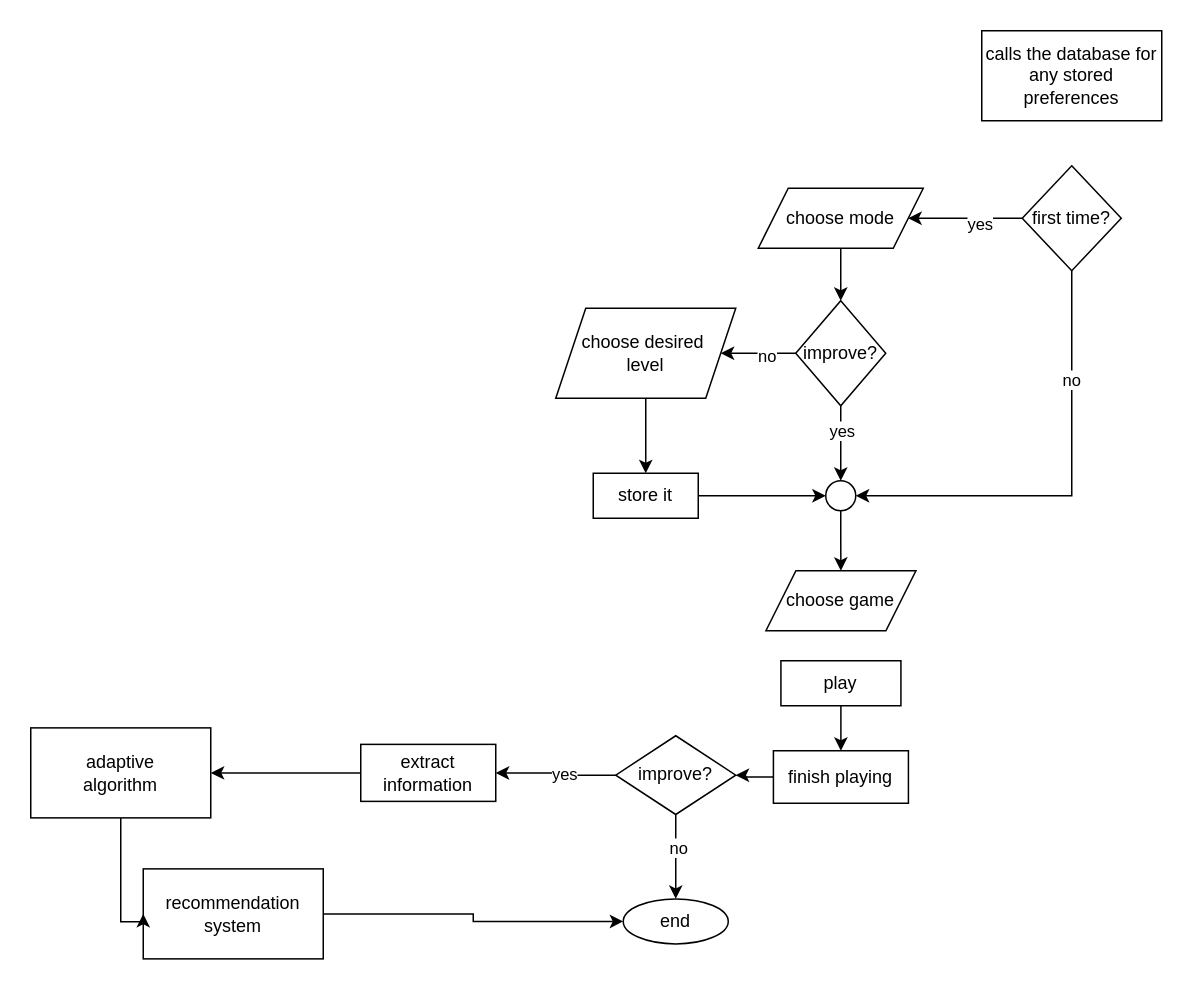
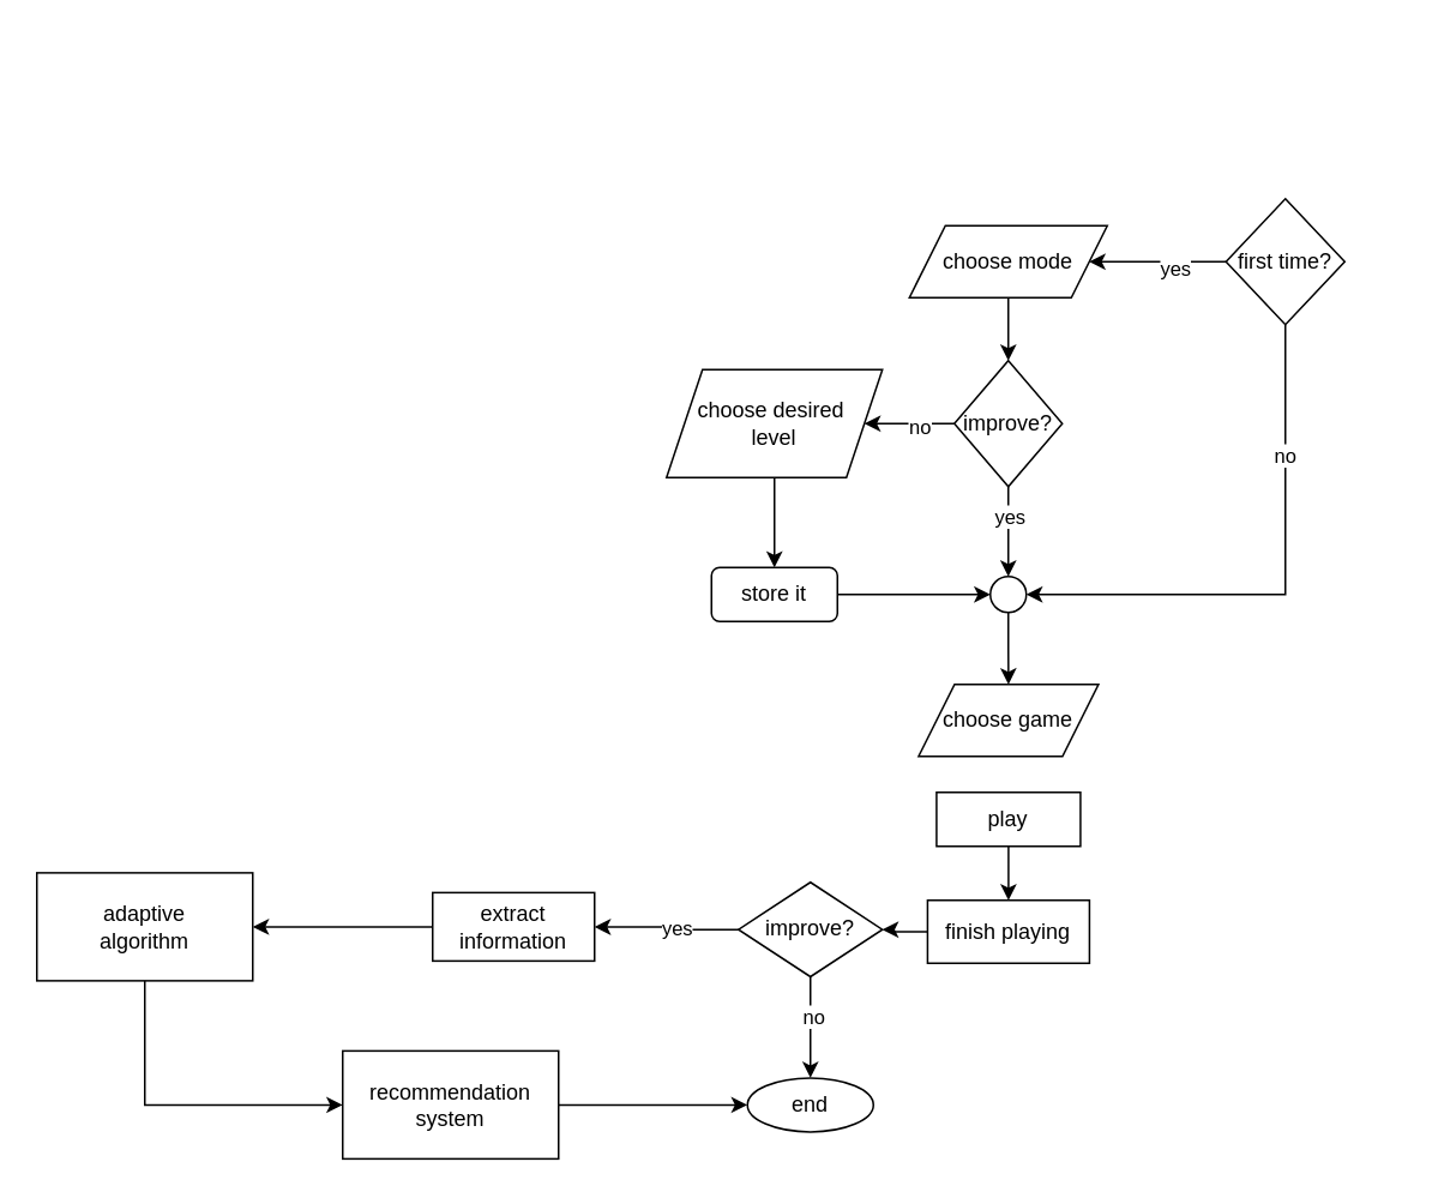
  <mxCell id="0" />
  <mxCell id="1" parent="0" />
- <mxCell id="2" value="calls the database for any stored preferences" style="rounded=0;whiteSpace=wrap;html=1;" parent="1" vertex="1"><mxGeometry x="654" y="20" width="120" height="60" as="geometry" /></mxCell>
  <mxCell id="3" value="" style="edgeStyle=orthogonalEdgeStyle;rounded=0;orthogonalLoop=1;jettySize=auto;html=1;" parent="1" source="7" target="9" edge="1"><mxGeometry relative="1" as="geometry" /></mxCell>
  <mxCell id="4" value="yes" style="edgeLabel;html=1;align=center;verticalAlign=middle;resizable=0;points=[];" parent="3" vertex="1" connectable="0"><mxGeometry x="-0.233" y="3" relative="1" as="geometry"><mxPoint as="offset" /></mxGeometry></mxCell>
  <mxCell id="5" style="edgeStyle=orthogonalEdgeStyle;rounded=0;orthogonalLoop=1;jettySize=auto;html=1;entryX=1;entryY=0.5;entryDx=0;entryDy=0;" edge="1" parent="1" source="7" target="37"><mxGeometry relative="1" as="geometry"><Array as="points"><mxPoint x="714" y="330" /></Array></mxGeometry></mxCell>
  <mxCell id="6" value="no" style="edgeLabel;html=1;align=center;verticalAlign=middle;resizable=0;points=[];" vertex="1" connectable="0" parent="5"><mxGeometry x="-0.51" y="-1" relative="1" as="geometry"><mxPoint as="offset" /></mxGeometry></mxCell>
  <mxCell id="7" value="first time?" style="rhombus;whiteSpace=wrap;html=1;" parent="1" vertex="1"><mxGeometry x="681" y="110" width="66" height="70" as="geometry" /></mxCell>
  <mxCell id="8" value="" style="edgeStyle=orthogonalEdgeStyle;rounded=0;orthogonalLoop=1;jettySize=auto;html=1;" parent="1" source="9" target="14" edge="1"><mxGeometry relative="1" as="geometry" /></mxCell>
  <mxCell id="9" value="choose mode" style="shape=parallelogram;perimeter=parallelogramPerimeter;whiteSpace=wrap;html=1;fixedSize=1;" parent="1" vertex="1"><mxGeometry x="505" y="125" width="110" height="40" as="geometry" /></mxCell>
  <mxCell id="10" value="" style="edgeStyle=orthogonalEdgeStyle;rounded=0;orthogonalLoop=1;jettySize=auto;html=1;" parent="1" source="14" target="16" edge="1"><mxGeometry relative="1" as="geometry" /></mxCell>
  <mxCell id="11" value="no" style="edgeLabel;html=1;align=center;verticalAlign=middle;resizable=0;points=[];" parent="10" vertex="1" connectable="0"><mxGeometry x="-0.212" y="1" relative="1" as="geometry"><mxPoint as="offset" /></mxGeometry></mxCell>
  <mxCell id="12" value="" style="edgeStyle=orthogonalEdgeStyle;rounded=0;orthogonalLoop=1;jettySize=auto;html=1;" edge="1" parent="1" source="14" target="37"><mxGeometry relative="1" as="geometry" /></mxCell>
  <mxCell id="13" value="yes" style="edgeLabel;html=1;align=center;verticalAlign=middle;resizable=0;points=[];" vertex="1" connectable="0" parent="12"><mxGeometry x="-0.355" relative="1" as="geometry"><mxPoint as="offset" /></mxGeometry></mxCell>
  <mxCell id="14" value="improve?" style="rhombus;whiteSpace=wrap;html=1;" parent="1" vertex="1"><mxGeometry x="530" y="200" width="60" height="70" as="geometry" /></mxCell>
  <mxCell id="15" value="" style="edgeStyle=orthogonalEdgeStyle;rounded=0;orthogonalLoop=1;jettySize=auto;html=1;" edge="1" parent="1" source="16" target="19"><mxGeometry relative="1" as="geometry" /></mxCell>
  <mxCell id="16" value="choose desired&amp;nbsp;&lt;div&gt;level&lt;/div&gt;" style="shape=parallelogram;perimeter=parallelogramPerimeter;whiteSpace=wrap;html=1;fixedSize=1;" parent="1" vertex="1"><mxGeometry x="370" y="205" width="120" height="60" as="geometry" /></mxCell>
  <mxCell id="17" value="choose game" style="shape=parallelogram;perimeter=parallelogramPerimeter;whiteSpace=wrap;html=1;fixedSize=1;" parent="1" vertex="1"><mxGeometry x="510.11" y="380" width="100" height="40" as="geometry" /></mxCell>
  <mxCell id="18" style="edgeStyle=orthogonalEdgeStyle;rounded=0;orthogonalLoop=1;jettySize=auto;html=1;entryX=0;entryY=0.5;entryDx=0;entryDy=0;" edge="1" parent="1" source="19" target="37"><mxGeometry relative="1" as="geometry" /></mxCell>
- <mxCell id="19" value="store it" style="rounded=0;whiteSpace=wrap;html=1;" parent="1" vertex="1"><mxGeometry x="395" y="315" width="70" height="30" as="geometry" /></mxCell>
+ <mxCell id="19" value="store it" style="whiteSpace=wrap;html=1;rounded=1;" parent="1" vertex="1"><mxGeometry x="395" y="315" width="70" height="30" as="geometry" /></mxCell>
  <mxCell id="20" value="" style="edgeStyle=orthogonalEdgeStyle;rounded=0;orthogonalLoop=1;jettySize=auto;html=1;" parent="1" source="21" target="23" edge="1"><mxGeometry relative="1" as="geometry" /></mxCell>
  <mxCell id="21" value="play" style="whiteSpace=wrap;html=1;" parent="1" vertex="1"><mxGeometry x="520.11" y="440" width="80" height="30" as="geometry" /></mxCell>
  <mxCell id="22" value="" style="edgeStyle=orthogonalEdgeStyle;rounded=0;orthogonalLoop=1;jettySize=auto;html=1;" edge="1" parent="1" source="23" target="28"><mxGeometry relative="1" as="geometry" /></mxCell>
  <mxCell id="23" value="finish playing" style="whiteSpace=wrap;html=1;" parent="1" vertex="1"><mxGeometry x="515.11" y="500" width="90" height="35" as="geometry" /></mxCell>
  <mxCell id="24" value="" style="edgeStyle=orthogonalEdgeStyle;rounded=0;orthogonalLoop=1;jettySize=auto;html=1;" parent="1" source="28" target="29" edge="1"><mxGeometry relative="1" as="geometry" /></mxCell>
  <mxCell id="25" value="no" style="edgeLabel;html=1;align=center;verticalAlign=middle;resizable=0;points=[];" parent="24" vertex="1" connectable="0"><mxGeometry x="-0.227" y="1" relative="1" as="geometry"><mxPoint as="offset" /></mxGeometry></mxCell>
  <mxCell id="26" value="" style="edgeStyle=orthogonalEdgeStyle;rounded=0;orthogonalLoop=1;jettySize=auto;html=1;" parent="1" source="28" target="31" edge="1"><mxGeometry relative="1" as="geometry" /></mxCell>
  <mxCell id="27" value="yes" style="edgeLabel;html=1;align=center;verticalAlign=middle;resizable=0;points=[];" parent="26" vertex="1" connectable="0"><mxGeometry x="-0.149" relative="1" as="geometry"><mxPoint y="-1" as="offset" /></mxGeometry></mxCell>
  <mxCell id="28" value="improve?" style="rhombus;whiteSpace=wrap;html=1;" parent="1" vertex="1"><mxGeometry x="410" y="490" width="80" height="52.5" as="geometry" /></mxCell>
  <mxCell id="29" value="end" style="ellipse;whiteSpace=wrap;html=1;" parent="1" vertex="1"><mxGeometry x="415" y="598.75" width="70" height="30" as="geometry" /></mxCell>
  <mxCell id="30" value="" style="edgeStyle=orthogonalEdgeStyle;rounded=0;orthogonalLoop=1;jettySize=auto;html=1;" edge="1" parent="1" source="31" target="35"><mxGeometry relative="1" as="geometry" /></mxCell>
  <mxCell id="31" value="extract&lt;div&gt;information&lt;/div&gt;" style="whiteSpace=wrap;html=1;" parent="1" vertex="1"><mxGeometry x="240" y="495.75" width="90" height="38" as="geometry" /></mxCell>
  <mxCell id="32" value="" style="edgeStyle=orthogonalEdgeStyle;rounded=0;orthogonalLoop=1;jettySize=auto;html=1;" edge="1" parent="1" source="33" target="29"><mxGeometry relative="1" as="geometry" /></mxCell>
- <mxCell id="33" value="recommendation&lt;div&gt;system&lt;/div&gt;" style="rounded=0;whiteSpace=wrap;html=1;" parent="1" vertex="1"><mxGeometry x="95" y="578.75" width="120" height="60" as="geometry" /></mxCell>
+ <mxCell id="33" value="recommendation&lt;div&gt;system&lt;/div&gt;" style="rounded=0;whiteSpace=wrap;html=1;" parent="1" vertex="1"><mxGeometry x="190" y="583.75" width="120" height="60" as="geometry" /></mxCell>
  <mxCell id="34" style="edgeStyle=orthogonalEdgeStyle;rounded=0;orthogonalLoop=1;jettySize=auto;html=1;entryX=0;entryY=0.5;entryDx=0;entryDy=0;" edge="1" parent="1" source="35" target="33"><mxGeometry relative="1" as="geometry"><Array as="points"><mxPoint x="80" y="614" /></Array></mxGeometry></mxCell>
  <mxCell id="35" value="adaptive&lt;div&gt;algorithm&lt;/div&gt;" style="rounded=0;whiteSpace=wrap;html=1;" parent="1" vertex="1"><mxGeometry x="20" y="484.75" width="120" height="60" as="geometry" /></mxCell>
  <mxCell id="36" value="" style="edgeStyle=orthogonalEdgeStyle;rounded=0;orthogonalLoop=1;jettySize=auto;html=1;" edge="1" parent="1" source="37" target="17"><mxGeometry relative="1" as="geometry" /></mxCell>
  <mxCell id="37" value="" style="ellipse;whiteSpace=wrap;html=1;aspect=fixed;" vertex="1" parent="1"><mxGeometry x="550" y="320" width="20" height="20" as="geometry" /></mxCell>
